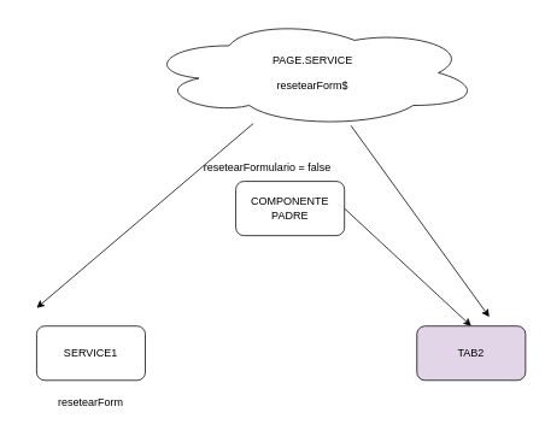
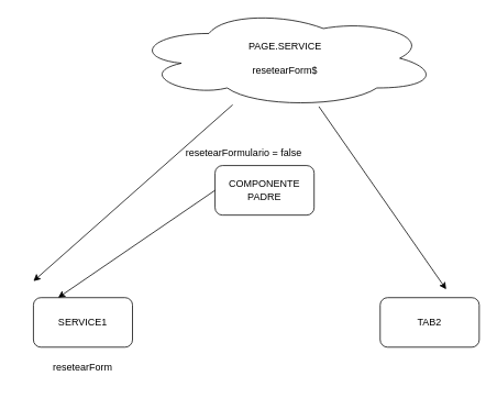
  <mxCell id="0" />
  <mxCell id="1" parent="0" />
- <mxCell id="2" style="edgeStyle=none;html=1;entryX=0.5;entryY=0;entryDx=0;entryDy=0;exitX=1;exitY=0.5;exitDx=0;exitDy=0;" edge="1" parent="1" source="3" target="5"><mxGeometry relative="1" as="geometry" /></mxCell>
  <mxCell id="3" value="COMPONENTE PADRE" style="rounded=1;whiteSpace=wrap;html=1;" vertex="1" parent="1"><mxGeometry x="260" y="200" width="120" height="60" as="geometry" /></mxCell>
  <mxCell id="4" value="SERVICE1" style="rounded=1;whiteSpace=wrap;html=1;" vertex="1" parent="1"><mxGeometry x="40" y="360" width="120" height="60" as="geometry" /></mxCell>
- <mxCell id="5" value="TAB2" style="rounded=1;whiteSpace=wrap;html=1;fillColor=#e1d5e7;" vertex="1" parent="1"><mxGeometry x="460" y="360" width="120" height="60" as="geometry" /></mxCell>
+ <mxCell id="5" value="TAB2" style="rounded=1;whiteSpace=wrap;html=1;" vertex="1" parent="1"><mxGeometry x="460" y="360" width="120" height="60" as="geometry" /></mxCell>
+ <mxCell id="6" style="edgeStyle=none;html=1;entryX=0.25;entryY=0;entryDx=0;entryDy=0;exitX=0;exitY=0.5;exitDx=0;exitDy=0;" edge="1" parent="1" source="3" target="4"><mxGeometry relative="1" as="geometry" /></mxCell>
  <mxCell id="7" value="resetearFormulario = false" style="text;html=1;strokeColor=none;fillColor=none;align=center;verticalAlign=middle;whiteSpace=wrap;rounded=0;" vertex="1" parent="1"><mxGeometry x="190" y="160" width="210" height="50" as="geometry" /></mxCell>
  <mxCell id="8" value="resetearForm" style="text;html=1;strokeColor=none;fillColor=none;align=center;verticalAlign=middle;whiteSpace=wrap;rounded=0;" vertex="1" parent="1"><mxGeometry x="20" y="430" width="160" height="30" as="geometry" /></mxCell>
  <mxCell id="9" style="edgeStyle=none;html=1;" edge="1" parent="1" source="11"><mxGeometry relative="1" as="geometry"><mxPoint x="40" y="340" as="targetPoint" /></mxGeometry></mxCell>
  <mxCell id="10" style="edgeStyle=none;html=1;" edge="1" parent="1" source="11"><mxGeometry relative="1" as="geometry"><mxPoint x="540" y="350" as="targetPoint" /></mxGeometry></mxCell>
- <mxCell id="11" value="PAGE.SERVICE&lt;br&gt;&lt;br&gt;resetearForm$" style="ellipse;shape=cloud;whiteSpace=wrap;html=1;" vertex="1" parent="1"><mxGeometry x="160" y="20" width="370" height="120" as="geometry" /></mxCell>
+ <mxCell id="11" value="PAGE.SERVICE&lt;br&gt;&lt;br&gt;resetearForm$" style="ellipse;shape=cloud;whiteSpace=wrap;html=1;" vertex="1" parent="1"><mxGeometry x="160" y="10" width="370" height="120" as="geometry" /></mxCell>
